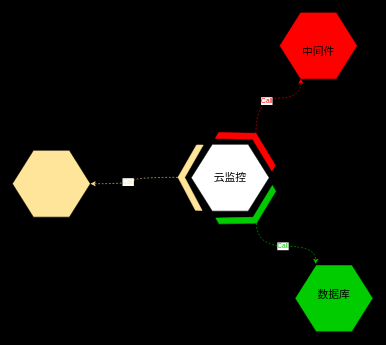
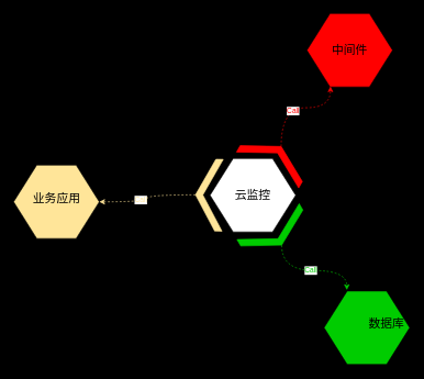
  <mxCell id="0" />
  <mxCell id="1" parent="0" />
  <mxCell id="2" value="" style="html=1;shadow=0;dashed=0;align=center;verticalAlign=middle;shape=mxgraph.arrows2.arrow;dy=0;dx=30;notch=30;direction=west;rotation=120;fillColor=#FF0000;strokeColor=#FF0000;" vertex="1" parent="1"><mxGeometry x="395.09" y="185.14" width="41.12" height="108.89" as="geometry" /></mxCell>
  <mxCell id="3" value="" style="verticalLabelPosition=bottom;verticalAlign=top;html=1;shape=hexagon;perimeter=hexagonPerimeter2;arcSize=6;size=0.27;" vertex="1" parent="1"><mxGeometry x="318" y="240" width="130" height="111.43" as="geometry" /></mxCell>
  <mxCell id="4" style="edgeStyle=orthogonalEdgeStyle;rounded=0;orthogonalLoop=1;jettySize=auto;html=1;exitX=1;exitY=0.5;exitDx=0;exitDy=0;exitPerimeter=0;entryX=1;entryY=0.5;entryDx=0;entryDy=0;curved=1;dashed=1;strokeColor=#FFE599;" edge="1" parent="1" source="6" target="13"><mxGeometry relative="1" as="geometry" /></mxCell>
  <mxCell id="5" value="&lt;font color=&quot;#ffe599&quot;&gt;Call&lt;/font&gt;" style="edgeLabel;html=1;align=center;verticalAlign=middle;resizable=0;points=[];strokeColor=#FFE599;" vertex="1" connectable="0" parent="4"><mxGeometry x="0.198" y="-3" relative="1" as="geometry"><mxPoint as="offset" /></mxGeometry></mxCell>
  <mxCell id="6" value="" style="html=1;shadow=0;dashed=0;align=center;verticalAlign=middle;shape=mxgraph.arrows2.arrow;dy=0;dx=30;notch=30;direction=south;rotation=91;fillColor=#FFE599;strokeColor=#FFE599;" vertex="1" parent="1"><mxGeometry x="262.115" y="274.885" width="108.89" height="41.12" as="geometry" /></mxCell>
  <mxCell id="7" value="" style="html=1;shadow=0;dashed=0;align=center;verticalAlign=middle;shape=mxgraph.arrows2.arrow;dy=0;dx=30;notch=30;direction=north;rotation=150;strokeColor=#00CC00;fillColor=#00CC00;" vertex="1" parent="1"><mxGeometry x="362.005" y="333.005" width="108.89" height="41.12" as="geometry" /></mxCell>
  <mxCell id="8" value="&lt;font style=&quot;font-size: 18px;&quot;&gt;云监控&lt;/font&gt;" style="text;html=1;align=center;verticalAlign=middle;whiteSpace=wrap;rounded=0;" vertex="1" parent="1"><mxGeometry x="353" y="280.45" width="60" height="30" as="geometry" /></mxCell>
  <mxCell id="9" value="" style="verticalLabelPosition=bottom;verticalAlign=top;html=1;shape=hexagon;perimeter=hexagonPerimeter2;arcSize=6;size=0.27;fillColor=#FF0000;" vertex="1" parent="1"><mxGeometry x="465" y="20" width="130" height="111.43" as="geometry" /></mxCell>
- <mxCell id="10" value="&lt;font style=&quot;font-size: 18px;&quot;&gt;中间件&lt;/font&gt;" style="text;html=1;align=center;verticalAlign=middle;whiteSpace=wrap;rounded=0;" vertex="1" parent="1"><mxGeometry x="500" y="70.71" width="60" height="30" as="geometry" /></mxCell>
+ <mxCell id="10" value="&lt;font style=&quot;font-size: 18px;&quot;&gt;中间件&lt;/font&gt;" style="text;html=1;align=center;verticalAlign=middle;whiteSpace=wrap;rounded=0;" vertex="1" parent="1"><mxGeometry x="500" y="60.71" width="60" height="30" as="geometry" /></mxCell>
  <mxCell id="11" value="" style="verticalLabelPosition=bottom;verticalAlign=top;html=1;shape=hexagon;perimeter=hexagonPerimeter2;arcSize=6;size=0.27;fillColor=#00CC00;" vertex="1" parent="1"><mxGeometry x="491" y="441" width="130" height="111.43" as="geometry" /></mxCell>
- <mxCell id="12" value="&lt;font style=&quot;font-size: 18px;&quot;&gt;数据库&lt;/font&gt;" style="text;html=1;align=center;verticalAlign=middle;whiteSpace=wrap;rounded=0;" vertex="1" parent="1"><mxGeometry x="526" y="476" width="60" height="30" as="geometry" /></mxCell>
+ <mxCell id="12" value="&lt;font style=&quot;font-size: 18px;&quot;&gt;数据库&lt;/font&gt;" style="text;html=1;align=center;verticalAlign=middle;whiteSpace=wrap;rounded=0;" vertex="1" parent="1"><mxGeometry x="556" y="476" width="60" height="30" as="geometry" /></mxCell>
  <mxCell id="13" value="" style="verticalLabelPosition=bottom;verticalAlign=top;html=1;shape=hexagon;perimeter=hexagonPerimeter2;arcSize=6;size=0.27;fillColor=#FFE599;" vertex="1" parent="1"><mxGeometry x="20" y="250" width="130" height="111.43" as="geometry" /></mxCell>
+ <mxCell id="14" value="&lt;font style=&quot;font-size: 18px;&quot;&gt;业务应用&lt;/font&gt;" style="text;html=1;align=center;verticalAlign=middle;whiteSpace=wrap;rounded=0;" vertex="1" parent="1"><mxGeometry x="47.5" y="286" width="75" height="30" as="geometry" /></mxCell>
  <mxCell id="15" style="edgeStyle=orthogonalEdgeStyle;rounded=0;orthogonalLoop=1;jettySize=auto;html=1;exitX=1;exitY=0.5;exitDx=0;exitDy=0;exitPerimeter=0;entryX=0.275;entryY=0.993;entryDx=0;entryDy=0;entryPerimeter=0;curved=1;dashed=1;strokeColor=#FF0000;" edge="1" parent="1" source="2" target="9"><mxGeometry relative="1" as="geometry" /></mxCell>
  <mxCell id="16" value="&lt;font color=&quot;#ff0000&quot;&gt;Call&lt;/font&gt;" style="edgeLabel;html=1;align=center;verticalAlign=middle;resizable=0;points=[];" vertex="1" connectable="0" parent="15"><mxGeometry x="-0.084" y="-4" relative="1" as="geometry"><mxPoint as="offset" /></mxGeometry></mxCell>
  <mxCell id="17" style="edgeStyle=orthogonalEdgeStyle;rounded=0;orthogonalLoop=1;jettySize=auto;html=1;exitX=1;exitY=0.5;exitDx=0;exitDy=0;exitPerimeter=0;entryX=0.266;entryY=-0.014;entryDx=0;entryDy=0;entryPerimeter=0;elbow=vertical;curved=1;strokeColor=#00CC00;dashed=1;" edge="1" parent="1" source="7" target="11"><mxGeometry relative="1" as="geometry"><Array as="points"><mxPoint x="427" y="410" /><mxPoint x="526" y="410" /></Array></mxGeometry></mxCell>
  <mxCell id="18" value="&lt;font color=&quot;#00cc00&quot;&gt;Call&lt;/font&gt;" style="edgeLabel;html=1;align=center;verticalAlign=middle;resizable=0;points=[];" vertex="1" connectable="0" parent="17"><mxGeometry x="-0.013" y="1" relative="1" as="geometry"><mxPoint as="offset" /></mxGeometry></mxCell>
